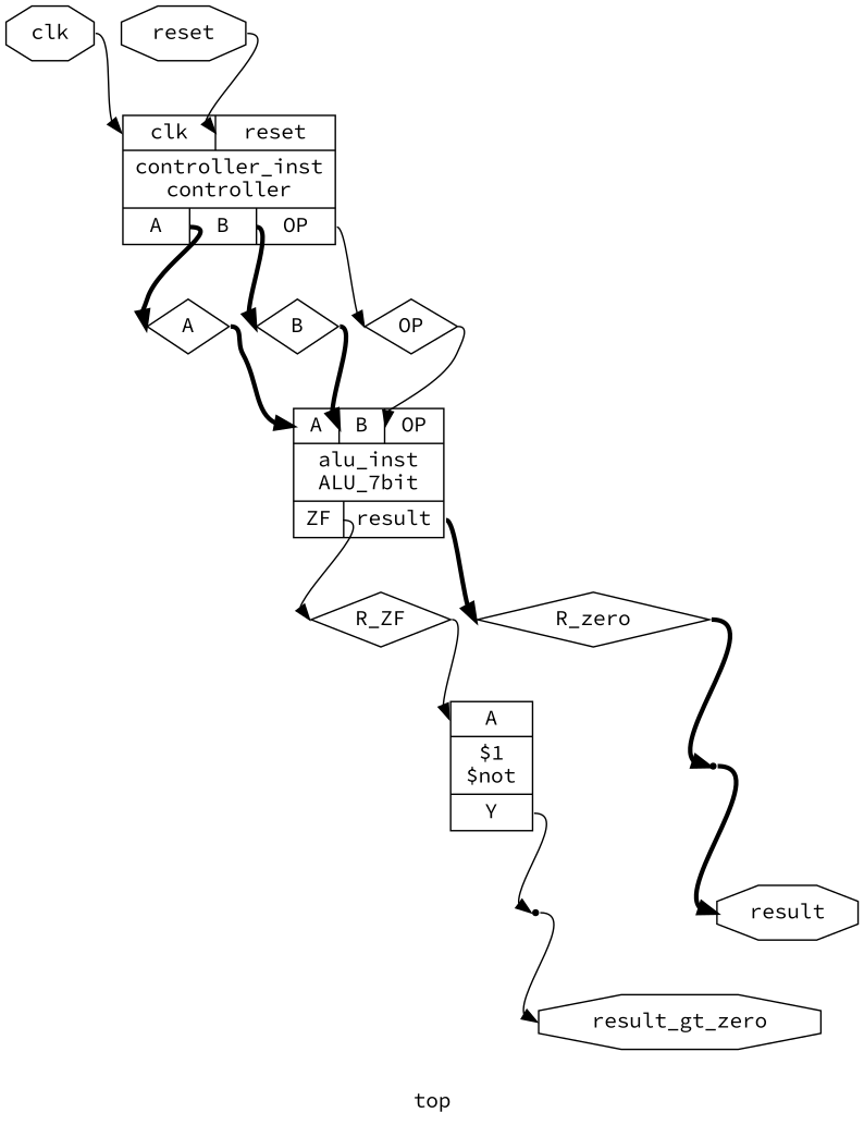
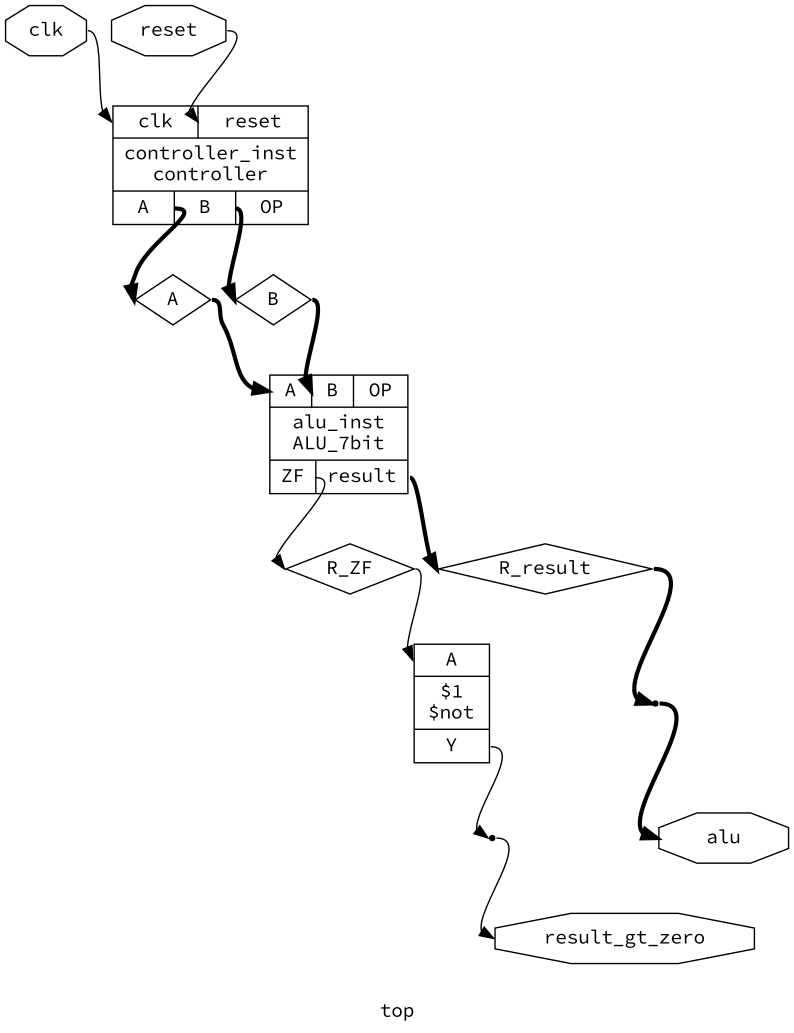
  digraph {
    fontname="Source Code Pro"
    label=top
    rankdir=TB
    remincross=true
    node [color=black fontcolor=black fontname="Source Code Pro" shape=diamond]
    edge [color=black fontcolor=black fontname="Source Code Pro" headport=w tailport=e]
    n1 [label=R_ZF]
    n2 [label="{{<p6> A}|$1\n$not|{<p11> Y}}" shape=record color="" fontcolor=""]
    x1 [shape=point color="" fontcolor=""]
-   n4 [label=R_zero]
+   n4 [label=R_result]
    x0 [shape=point color="" fontcolor=""]
-   n6 [label=result shape=octagon]
-   n7 [label=OP]
+   n6 [label=alu shape=octagon]
    n8 [label="{{<p6> A|<p5> B|<p4> OP}|alu_inst\nALU_7bit|{<p13> ZF|<p8> result}}" shape=record color="" fontcolor=""]
    n9 [label=B]
    n10 [label=A]
    n11 [label=result_gt_zero shape=octagon]
    n12 [label=reset shape=octagon]
    n13 [label="{{<p10> clk|<p9> reset}|controller_inst\ncontroller|{<p6> A|<p5> B|<p4> OP}}" shape=record color="" fontcolor=""]
    n14 [label=clk shape=octagon]
    n1 -> n2 [headport="p6:w"]
    n2 -> x1 [tailport="p11:e"]
    x1 -> n11
    n4 -> x0 [style="setlinewidth(3)"]
    x0 -> n6 [style="setlinewidth(3)"]
-   n7 -> n8 [headport="p4:w"]
    n8 -> n1 [tailport="p13:e"]
    n8 -> n4 [style="setlinewidth(3)" tailport="p8:e"]
    n9 -> n8 [headport="p5:w" style="setlinewidth(3)"]
    n10 -> n8 [headport="p6:w" style="setlinewidth(3)"]
    n12 -> n13 [headport="p9:w"]
-   n13 -> n7 [tailport="p4:e"]
    n13 -> n9 [style="setlinewidth(3)" tailport="p5:e"]
    n13 -> n10 [style="setlinewidth(3)" tailport="p6:e"]
    n14 -> n13 [headport="p10:w"]
  }
